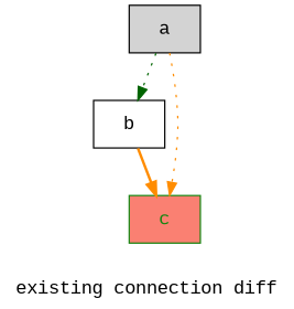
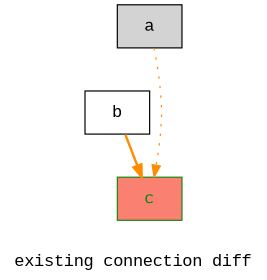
  digraph {
    bgcolor="#ffffff"
    fontcolor="#000000"
    fontname="Courier New"
    label="existing connection diff"
    node [color="#000000" fontcolor="#000000" fontname="Courier New" shape=rectangle style=filled]
    edge [color=darkorange style=dotted]
    n1 [label=a fillcolor=lightgrey]
    n2 [label=b fillcolor=white]
    n3 [color="#158510" fontcolor="#158510" label=c fillcolor=salmon]
-   n1 -> n2 [color=darkgreen]
    n1 -> n3
    n2 -> n3 [style=bold]
  }
